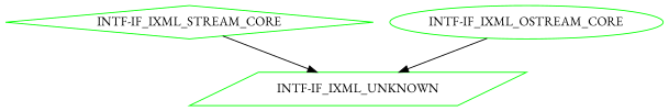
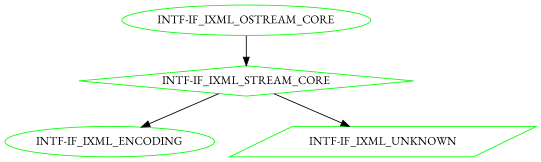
  digraph {
    fontname="EB Garamond"
    node [color=green fontname="EB Garamond" shape=ellipse]
    edge [fontname="EB Garamond"]
    "INTF-IF_IXML_STREAM_CORE" [shape=diamond]
    "INTF-IF_IXML_OSTREAM_CORE"
+   "INTF-IF_IXML_ENCODING"
    "INTF-IF_IXML_UNKNOWN" [shape=parallelogram]
+   "INTF-IF_IXML_STREAM_CORE" -> "INTF-IF_IXML_ENCODING"
    "INTF-IF_IXML_STREAM_CORE" -> "INTF-IF_IXML_UNKNOWN"
-   "INTF-IF_IXML_OSTREAM_CORE" -> "INTF-IF_IXML_UNKNOWN"
+   "INTF-IF_IXML_OSTREAM_CORE" -> "INTF-IF_IXML_STREAM_CORE"
  }
